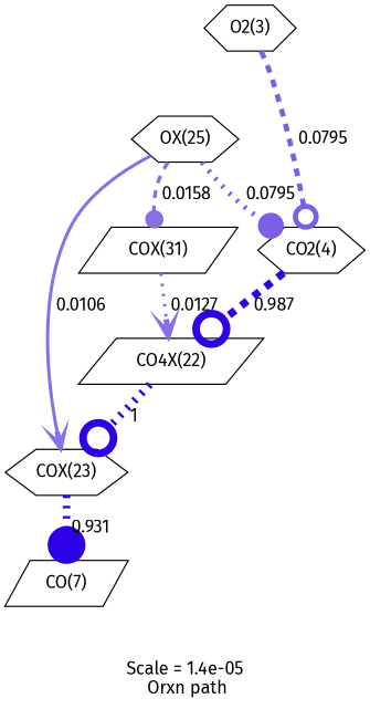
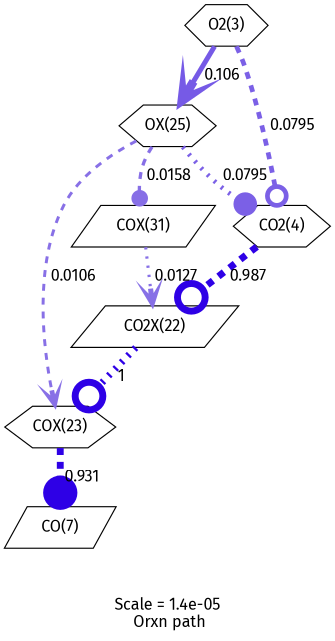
  digraph {
    fontname="Fira Sans"
    label="Scale = 1.4e-05\l Orxn path"
    node [fontname="Fira Sans" shape=hexagon]
    edge [arrowhead=odot arrowsize=3 color="0.7, 0.579, 0.9" fontname="Fira Sans" penwidth=4.09 style=dotted]
    n1 [label="CO2(4)"]
-   n2 [label="CO4X(22)" shape=parallelogram]
+   n2 [label="CO2X(22)" shape=parallelogram]
    n3 [label="COX(23)"]
    n4 [label="CO(7)" shape=parallelogram]
    n5 [label="OX(25)"]
    n6 [label="COX(31)" shape=parallelogram]
    n7 [label="O2(3)"]
    n1 -> n2 [color="0.7, 1.49, 0.9" label=" 0.987" penwidth=5.99 style=dashed]
    n2 -> n3 [color="0.7, 1.5, 0.9" label=" 1" penwidth=6]
-   n3 -> n4 [arrowhead=dot arrowsize=2.97 color="0.7, 1.43, 0.9" label=" 0.931" penwidth=5.95]
+   n3 -> n4 [arrowhead=dot arrowsize=2.97 color="0.7, 1.43, 0.9" label=" 0.931" penwidth=5.95 style=dashed]
    n5 -> n1 [arrowhead=dot arrowsize=2.04 label=" 0.0795"]
-   n5 -> n3 [arrowhead=vee arrowsize=1.28 color="0.7, 0.511, 0.9" label=" 0.0106" penwidth=2.57 style=bold]
+   n5 -> n3 [arrowhead=vee arrowsize=1.28 color="0.7, 0.511, 0.9" label=" 0.0106" penwidth=2.57 style=dashed]
    n5 -> n6 [arrowhead=dot arrowsize=1.44 color="0.7, 0.516, 0.9" label=" 0.0158" penwidth=2.87 style=dashed]
    n6 -> n2 [arrowhead=vee arrowsize=1.35 color="0.7, 0.513, 0.9" label=" 0.0127" penwidth=2.7]
    n7 -> n1 [arrowsize=2.04 label=" 0.0795" style=dashed]
+   n7 -> n5 [arrowhead=vee arrowsize=2.15 color="0.7, 0.606, 0.9" label=" 0.106" penwidth=4.31 style=bold]
  }
